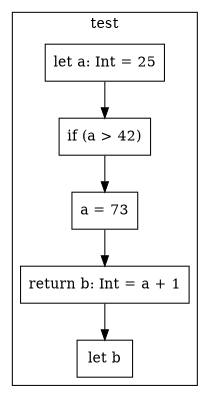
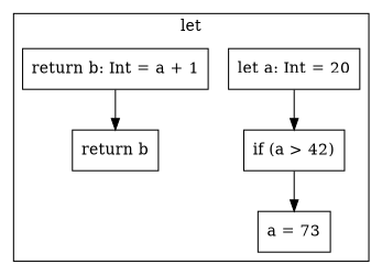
  digraph {
    node [shape=box]
-   n1 [label="let a: Int = 25"]
+   n1 [label="let a: Int = 20"]
    n2 [label="if (a > 42)"]
    n3 [label="a = 73"]
    n4 [label="return b: Int = a + 1"]
-   n5 [label="let b"]
+   n5 [label="return b"]
    subgraph cluster_1 {
-     label=test
+     label=let
      n1
      n2
      n3
      n4
      n5
    }
    n1 -> n2
    n2 -> n3
-   n3 -> n4
    n4 -> n5
  }
